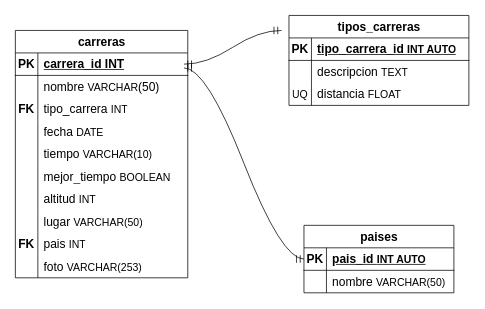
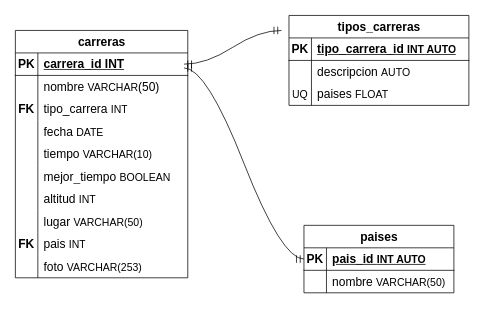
  <mxCell id="0" />
  <mxCell id="1" parent="0" />
  <mxCell id="2" value="carreras" style="shape=table;startSize=30;container=1;collapsible=1;childLayout=tableLayout;fixedRows=1;rowLines=0;fontStyle=1;align=center;resizeLast=1;html=1;fontSize=16;" vertex="1" parent="1"><mxGeometry x="20" y="40" width="230" height="330" as="geometry"><mxRectangle x="260" y="220" width="80" height="30" as="alternateBounds" /></mxGeometry></mxCell>
  <mxCell id="3" value="" style="shape=tableRow;horizontal=0;startSize=0;swimlaneHead=0;swimlaneBody=0;fillColor=none;collapsible=0;dropTarget=0;points=[[0,0.5],[1,0.5]];portConstraint=eastwest;top=0;left=0;right=0;bottom=1;fontSize=16;" vertex="1" parent="2"><mxGeometry y="30" width="230" height="30" as="geometry" /></mxCell>
  <mxCell id="4" value="PK" style="shape=partialRectangle;connectable=0;fillColor=none;top=0;left=0;bottom=0;right=0;fontStyle=1;overflow=hidden;whiteSpace=wrap;html=1;fontSize=16;" vertex="1" parent="3"><mxGeometry width="30" height="30" as="geometry"><mxRectangle width="30" height="30" as="alternateBounds" /></mxGeometry></mxCell>
  <mxCell id="5" value="carrera_id INT" style="shape=partialRectangle;connectable=0;fillColor=none;top=0;left=0;bottom=0;right=0;align=left;spacingLeft=6;fontStyle=5;overflow=hidden;whiteSpace=wrap;html=1;fontSize=16;" vertex="1" parent="3"><mxGeometry x="30" width="200" height="30" as="geometry"><mxRectangle width="200" height="30" as="alternateBounds" /></mxGeometry></mxCell>
  <mxCell id="6" value="" style="shape=tableRow;horizontal=0;startSize=0;swimlaneHead=0;swimlaneBody=0;fillColor=none;collapsible=0;dropTarget=0;points=[[0,0.5],[1,0.5]];portConstraint=eastwest;top=0;left=0;right=0;bottom=0;fontSize=16;" vertex="1" parent="2"><mxGeometry y="60" width="230" height="30" as="geometry" /></mxCell>
  <mxCell id="7" value="" style="shape=partialRectangle;connectable=0;fillColor=none;top=0;left=0;bottom=0;right=0;editable=1;overflow=hidden;whiteSpace=wrap;html=1;fontSize=16;" vertex="1" parent="6"><mxGeometry width="30" height="30" as="geometry"><mxRectangle width="30" height="30" as="alternateBounds" /></mxGeometry></mxCell>
  <mxCell id="8" value="&lt;font style=&quot;font-size: 16px;&quot;&gt;nombre &lt;/font&gt;&lt;font style=&quot;font-size: 14px;&quot;&gt;VARCHAR&lt;/font&gt;&lt;font style=&quot;font-size: 16px;&quot;&gt;(50)&lt;/font&gt;" style="shape=partialRectangle;connectable=0;fillColor=none;top=0;left=0;bottom=0;right=0;align=left;spacingLeft=6;overflow=hidden;whiteSpace=wrap;html=1;fontSize=16;" vertex="1" parent="6"><mxGeometry x="30" width="200" height="30" as="geometry"><mxRectangle width="200" height="30" as="alternateBounds" /></mxGeometry></mxCell>
  <mxCell id="9" value="" style="shape=tableRow;horizontal=0;startSize=0;swimlaneHead=0;swimlaneBody=0;fillColor=none;collapsible=0;dropTarget=0;points=[[0,0.5],[1,0.5]];portConstraint=eastwest;top=0;left=0;right=0;bottom=0;fontSize=16;" vertex="1" parent="2"><mxGeometry y="90" width="230" height="30" as="geometry" /></mxCell>
  <mxCell id="10" value="&lt;b&gt;FK&lt;/b&gt;" style="shape=partialRectangle;connectable=0;fillColor=none;top=0;left=0;bottom=0;right=0;editable=1;overflow=hidden;whiteSpace=wrap;html=1;fontSize=16;" vertex="1" parent="9"><mxGeometry width="30" height="30" as="geometry"><mxRectangle width="30" height="30" as="alternateBounds" /></mxGeometry></mxCell>
  <mxCell id="11" value="tipo_carrera &lt;font style=&quot;font-size: 14px;&quot;&gt;INT&lt;/font&gt;" style="shape=partialRectangle;connectable=0;fillColor=none;top=0;left=0;bottom=0;right=0;align=left;spacingLeft=6;overflow=hidden;whiteSpace=wrap;html=1;fontSize=16;" vertex="1" parent="9"><mxGeometry x="30" width="200" height="30" as="geometry"><mxRectangle width="200" height="30" as="alternateBounds" /></mxGeometry></mxCell>
  <mxCell id="12" value="" style="shape=tableRow;horizontal=0;startSize=0;swimlaneHead=0;swimlaneBody=0;fillColor=none;collapsible=0;dropTarget=0;points=[[0,0.5],[1,0.5]];portConstraint=eastwest;top=0;left=0;right=0;bottom=0;fontSize=16;" vertex="1" parent="2"><mxGeometry y="120" width="230" height="30" as="geometry" /></mxCell>
  <mxCell id="13" value="" style="shape=partialRectangle;connectable=0;fillColor=none;top=0;left=0;bottom=0;right=0;editable=1;overflow=hidden;whiteSpace=wrap;html=1;fontSize=16;" vertex="1" parent="12"><mxGeometry width="30" height="30" as="geometry"><mxRectangle width="30" height="30" as="alternateBounds" /></mxGeometry></mxCell>
  <mxCell id="14" value="fecha &lt;font style=&quot;font-size: 14px;&quot;&gt;DATE&lt;/font&gt;" style="shape=partialRectangle;connectable=0;fillColor=none;top=0;left=0;bottom=0;right=0;align=left;spacingLeft=6;overflow=hidden;whiteSpace=wrap;html=1;fontSize=16;" vertex="1" parent="12"><mxGeometry x="30" width="200" height="30" as="geometry"><mxRectangle width="200" height="30" as="alternateBounds" /></mxGeometry></mxCell>
  <mxCell id="15" value="" style="shape=tableRow;horizontal=0;startSize=0;swimlaneHead=0;swimlaneBody=0;fillColor=none;collapsible=0;dropTarget=0;points=[[0,0.5],[1,0.5]];portConstraint=eastwest;top=0;left=0;right=0;bottom=0;fontSize=16;" vertex="1" parent="2"><mxGeometry y="150" width="230" height="30" as="geometry" /></mxCell>
  <mxCell id="16" value="" style="shape=partialRectangle;connectable=0;fillColor=none;top=0;left=0;bottom=0;right=0;editable=1;overflow=hidden;whiteSpace=wrap;html=1;fontSize=16;" vertex="1" parent="15"><mxGeometry width="30" height="30" as="geometry"><mxRectangle width="30" height="30" as="alternateBounds" /></mxGeometry></mxCell>
  <mxCell id="17" value="tiempo &lt;font style=&quot;font-size: 14px;&quot;&gt;VARCHAR(10)&lt;/font&gt;" style="shape=partialRectangle;connectable=0;fillColor=none;top=0;left=0;bottom=0;right=0;align=left;spacingLeft=6;overflow=hidden;whiteSpace=wrap;html=1;fontSize=16;" vertex="1" parent="15"><mxGeometry x="30" width="200" height="30" as="geometry"><mxRectangle width="200" height="30" as="alternateBounds" /></mxGeometry></mxCell>
  <mxCell id="18" value="" style="shape=tableRow;horizontal=0;startSize=0;swimlaneHead=0;swimlaneBody=0;fillColor=none;collapsible=0;dropTarget=0;points=[[0,0.5],[1,0.5]];portConstraint=eastwest;top=0;left=0;right=0;bottom=0;fontSize=16;" vertex="1" parent="2"><mxGeometry y="180" width="230" height="30" as="geometry" /></mxCell>
  <mxCell id="19" value="" style="shape=partialRectangle;connectable=0;fillColor=none;top=0;left=0;bottom=0;right=0;editable=1;overflow=hidden;whiteSpace=wrap;html=1;fontSize=16;" vertex="1" parent="18"><mxGeometry width="30" height="30" as="geometry"><mxRectangle width="30" height="30" as="alternateBounds" /></mxGeometry></mxCell>
  <mxCell id="20" value="mejor_tiempo &lt;font style=&quot;font-size: 14px;&quot;&gt;BOOLEAN&lt;/font&gt;" style="shape=partialRectangle;connectable=0;fillColor=none;top=0;left=0;bottom=0;right=0;align=left;spacingLeft=6;overflow=hidden;whiteSpace=wrap;html=1;fontSize=16;" vertex="1" parent="18"><mxGeometry x="30" width="200" height="30" as="geometry"><mxRectangle width="200" height="30" as="alternateBounds" /></mxGeometry></mxCell>
  <mxCell id="21" value="" style="shape=tableRow;horizontal=0;startSize=0;swimlaneHead=0;swimlaneBody=0;fillColor=none;collapsible=0;dropTarget=0;points=[[0,0.5],[1,0.5]];portConstraint=eastwest;top=0;left=0;right=0;bottom=0;fontSize=16;" vertex="1" parent="2"><mxGeometry y="210" width="230" height="30" as="geometry" /></mxCell>
  <mxCell id="22" value="" style="shape=partialRectangle;connectable=0;fillColor=none;top=0;left=0;bottom=0;right=0;editable=1;overflow=hidden;whiteSpace=wrap;html=1;fontSize=16;" vertex="1" parent="21"><mxGeometry width="30" height="30" as="geometry"><mxRectangle width="30" height="30" as="alternateBounds" /></mxGeometry></mxCell>
  <mxCell id="23" value="altitud &lt;font style=&quot;font-size: 14px;&quot;&gt;INT&lt;/font&gt;" style="shape=partialRectangle;connectable=0;fillColor=none;top=0;left=0;bottom=0;right=0;align=left;spacingLeft=6;overflow=hidden;whiteSpace=wrap;html=1;fontSize=16;" vertex="1" parent="21"><mxGeometry x="30" width="200" height="30" as="geometry"><mxRectangle width="200" height="30" as="alternateBounds" /></mxGeometry></mxCell>
  <mxCell id="24" value="" style="shape=tableRow;horizontal=0;startSize=0;swimlaneHead=0;swimlaneBody=0;fillColor=none;collapsible=0;dropTarget=0;points=[[0,0.5],[1,0.5]];portConstraint=eastwest;top=0;left=0;right=0;bottom=0;fontSize=16;" vertex="1" parent="2"><mxGeometry y="240" width="230" height="30" as="geometry" /></mxCell>
  <mxCell id="25" value="" style="shape=partialRectangle;connectable=0;fillColor=none;top=0;left=0;bottom=0;right=0;editable=1;overflow=hidden;whiteSpace=wrap;html=1;fontSize=16;" vertex="1" parent="24"><mxGeometry width="30" height="30" as="geometry"><mxRectangle width="30" height="30" as="alternateBounds" /></mxGeometry></mxCell>
  <mxCell id="26" value="lugar &lt;font style=&quot;font-size: 14px;&quot;&gt;VARCHAR(50)&lt;/font&gt;" style="shape=partialRectangle;connectable=0;fillColor=none;top=0;left=0;bottom=0;right=0;align=left;spacingLeft=6;overflow=hidden;whiteSpace=wrap;html=1;fontSize=16;" vertex="1" parent="24"><mxGeometry x="30" width="200" height="30" as="geometry"><mxRectangle width="200" height="30" as="alternateBounds" /></mxGeometry></mxCell>
  <mxCell id="27" value="" style="shape=tableRow;horizontal=0;startSize=0;swimlaneHead=0;swimlaneBody=0;fillColor=none;collapsible=0;dropTarget=0;points=[[0,0.5],[1,0.5]];portConstraint=eastwest;top=0;left=0;right=0;bottom=0;fontSize=16;" vertex="1" parent="2"><mxGeometry y="270" width="230" height="30" as="geometry" /></mxCell>
  <mxCell id="28" value="&lt;b&gt;FK&lt;/b&gt;" style="shape=partialRectangle;connectable=0;fillColor=none;top=0;left=0;bottom=0;right=0;editable=1;overflow=hidden;whiteSpace=wrap;html=1;fontSize=16;" vertex="1" parent="27"><mxGeometry width="30" height="30" as="geometry"><mxRectangle width="30" height="30" as="alternateBounds" /></mxGeometry></mxCell>
  <mxCell id="29" value="pais &lt;font style=&quot;font-size: 14px;&quot;&gt;INT&lt;/font&gt;" style="shape=partialRectangle;connectable=0;fillColor=none;top=0;left=0;bottom=0;right=0;align=left;spacingLeft=6;overflow=hidden;whiteSpace=wrap;html=1;fontSize=16;" vertex="1" parent="27"><mxGeometry x="30" width="200" height="30" as="geometry"><mxRectangle width="200" height="30" as="alternateBounds" /></mxGeometry></mxCell>
  <mxCell id="30" value="" style="shape=tableRow;horizontal=0;startSize=0;swimlaneHead=0;swimlaneBody=0;fillColor=none;collapsible=0;dropTarget=0;points=[[0,0.5],[1,0.5]];portConstraint=eastwest;top=0;left=0;right=0;bottom=0;fontSize=16;" vertex="1" parent="2"><mxGeometry y="300" width="230" height="30" as="geometry" /></mxCell>
  <mxCell id="31" value="" style="shape=partialRectangle;connectable=0;fillColor=none;top=0;left=0;bottom=0;right=0;editable=1;overflow=hidden;whiteSpace=wrap;html=1;fontSize=16;" vertex="1" parent="30"><mxGeometry width="30" height="30" as="geometry"><mxRectangle width="30" height="30" as="alternateBounds" /></mxGeometry></mxCell>
  <mxCell id="32" value="foto &lt;font style=&quot;font-size: 14px;&quot;&gt;VARCHAR(253)&lt;/font&gt;" style="shape=partialRectangle;connectable=0;fillColor=none;top=0;left=0;bottom=0;right=0;align=left;spacingLeft=6;overflow=hidden;whiteSpace=wrap;html=1;fontSize=16;" vertex="1" parent="30"><mxGeometry x="30" width="200" height="30" as="geometry"><mxRectangle width="200" height="30" as="alternateBounds" /></mxGeometry></mxCell>
  <mxCell id="33" value="tipos_carreras" style="shape=table;startSize=30;container=1;collapsible=1;childLayout=tableLayout;fixedRows=1;rowLines=0;fontStyle=1;align=center;resizeLast=1;html=1;fontSize=16;" vertex="1" parent="1"><mxGeometry x="385" y="20" width="240" height="120" as="geometry" /></mxCell>
  <mxCell id="34" value="" style="shape=tableRow;horizontal=0;startSize=0;swimlaneHead=0;swimlaneBody=0;fillColor=none;collapsible=0;dropTarget=0;points=[[0,0.5],[1,0.5]];portConstraint=eastwest;top=0;left=0;right=0;bottom=1;fontSize=16;" vertex="1" parent="33"><mxGeometry y="30" width="240" height="30" as="geometry" /></mxCell>
  <mxCell id="35" value="PK" style="shape=partialRectangle;connectable=0;fillColor=none;top=0;left=0;bottom=0;right=0;fontStyle=1;overflow=hidden;whiteSpace=wrap;html=1;fontSize=16;" vertex="1" parent="34"><mxGeometry width="30" height="30" as="geometry"><mxRectangle width="30" height="30" as="alternateBounds" /></mxGeometry></mxCell>
  <mxCell id="36" value="tipo_carrera_id &lt;font style=&quot;font-size: 14px;&quot;&gt;INT AUTO&lt;/font&gt;" style="shape=partialRectangle;connectable=0;fillColor=none;top=0;left=0;bottom=0;right=0;align=left;spacingLeft=6;fontStyle=5;overflow=hidden;whiteSpace=wrap;html=1;fontSize=16;" vertex="1" parent="34"><mxGeometry x="30" width="210" height="30" as="geometry"><mxRectangle width="210" height="30" as="alternateBounds" /></mxGeometry></mxCell>
  <mxCell id="37" value="" style="shape=tableRow;horizontal=0;startSize=0;swimlaneHead=0;swimlaneBody=0;fillColor=none;collapsible=0;dropTarget=0;points=[[0,0.5],[1,0.5]];portConstraint=eastwest;top=0;left=0;right=0;bottom=0;fontSize=16;" vertex="1" parent="33"><mxGeometry y="60" width="240" height="30" as="geometry" /></mxCell>
  <mxCell id="38" value="" style="shape=partialRectangle;connectable=0;fillColor=none;top=0;left=0;bottom=0;right=0;editable=1;overflow=hidden;whiteSpace=wrap;html=1;fontSize=16;" vertex="1" parent="37"><mxGeometry width="30" height="30" as="geometry"><mxRectangle width="30" height="30" as="alternateBounds" /></mxGeometry></mxCell>
- <mxCell id="39" value="descripcion &lt;font style=&quot;font-size: 14px;&quot;&gt;TEXT&lt;/font&gt;" style="shape=partialRectangle;connectable=0;fillColor=none;top=0;left=0;bottom=0;right=0;align=left;spacingLeft=6;overflow=hidden;whiteSpace=wrap;html=1;fontSize=16;" vertex="1" parent="37"><mxGeometry x="30" width="210" height="30" as="geometry"><mxRectangle width="210" height="30" as="alternateBounds" /></mxGeometry></mxCell>
+ <mxCell id="39" value="descripcion &lt;font style=&quot;font-size: 14px;&quot;&gt;AUTO&lt;/font&gt;" style="shape=partialRectangle;connectable=0;fillColor=none;top=0;left=0;bottom=0;right=0;align=left;spacingLeft=6;overflow=hidden;whiteSpace=wrap;html=1;fontSize=16;" vertex="1" parent="37"><mxGeometry x="30" width="210" height="30" as="geometry"><mxRectangle width="210" height="30" as="alternateBounds" /></mxGeometry></mxCell>
  <mxCell id="40" value="" style="shape=tableRow;horizontal=0;startSize=0;swimlaneHead=0;swimlaneBody=0;fillColor=none;collapsible=0;dropTarget=0;points=[[0,0.5],[1,0.5]];portConstraint=eastwest;top=0;left=0;right=0;bottom=0;fontSize=16;" vertex="1" parent="33"><mxGeometry y="90" width="240" height="30" as="geometry" /></mxCell>
  <mxCell id="41" value="&lt;font style=&quot;font-size: 14px;&quot;&gt;UQ&lt;/font&gt;" style="shape=partialRectangle;connectable=0;fillColor=none;top=0;left=0;bottom=0;right=0;editable=1;overflow=hidden;whiteSpace=wrap;html=1;fontSize=16;" vertex="1" parent="40"><mxGeometry width="30" height="30" as="geometry"><mxRectangle width="30" height="30" as="alternateBounds" /></mxGeometry></mxCell>
- <mxCell id="42" value="distancia &lt;font style=&quot;font-size: 14px;&quot;&gt;FLOAT&lt;/font&gt;" style="shape=partialRectangle;connectable=0;fillColor=none;top=0;left=0;bottom=0;right=0;align=left;spacingLeft=6;overflow=hidden;whiteSpace=wrap;html=1;fontSize=16;" vertex="1" parent="40"><mxGeometry x="30" width="210" height="30" as="geometry"><mxRectangle width="210" height="30" as="alternateBounds" /></mxGeometry></mxCell>
+ <mxCell id="42" value="paises &lt;font style=&quot;font-size: 14px;&quot;&gt;FLOAT&lt;/font&gt;" style="shape=partialRectangle;connectable=0;fillColor=none;top=0;left=0;bottom=0;right=0;align=left;spacingLeft=6;overflow=hidden;whiteSpace=wrap;html=1;fontSize=16;" vertex="1" parent="40"><mxGeometry x="30" width="210" height="30" as="geometry"><mxRectangle width="210" height="30" as="alternateBounds" /></mxGeometry></mxCell>
  <mxCell id="43" value="paises" style="shape=table;startSize=30;container=1;collapsible=1;childLayout=tableLayout;fixedRows=1;rowLines=0;fontStyle=1;align=center;resizeLast=1;html=1;fontSize=16;" vertex="1" parent="1"><mxGeometry x="405" y="300" width="200" height="90" as="geometry" /></mxCell>
  <mxCell id="44" value="" style="shape=tableRow;horizontal=0;startSize=0;swimlaneHead=0;swimlaneBody=0;fillColor=none;collapsible=0;dropTarget=0;points=[[0,0.5],[1,0.5]];portConstraint=eastwest;top=0;left=0;right=0;bottom=1;fontSize=16;" vertex="1" parent="43"><mxGeometry y="30" width="200" height="30" as="geometry" /></mxCell>
  <mxCell id="45" value="PK" style="shape=partialRectangle;connectable=0;fillColor=none;top=0;left=0;bottom=0;right=0;fontStyle=1;overflow=hidden;whiteSpace=wrap;html=1;fontSize=16;" vertex="1" parent="44"><mxGeometry width="30" height="30" as="geometry"><mxRectangle width="30" height="30" as="alternateBounds" /></mxGeometry></mxCell>
  <mxCell id="46" value="pais_id &lt;font style=&quot;font-size: 14px;&quot;&gt;INT AUTO&lt;/font&gt;" style="shape=partialRectangle;connectable=0;fillColor=none;top=0;left=0;bottom=0;right=0;align=left;spacingLeft=6;fontStyle=5;overflow=hidden;whiteSpace=wrap;html=1;fontSize=16;" vertex="1" parent="44"><mxGeometry x="30" width="170" height="30" as="geometry"><mxRectangle width="170" height="30" as="alternateBounds" /></mxGeometry></mxCell>
  <mxCell id="47" value="" style="shape=tableRow;horizontal=0;startSize=0;swimlaneHead=0;swimlaneBody=0;fillColor=none;collapsible=0;dropTarget=0;points=[[0,0.5],[1,0.5]];portConstraint=eastwest;top=0;left=0;right=0;bottom=0;fontSize=16;" vertex="1" parent="43"><mxGeometry y="60" width="200" height="30" as="geometry" /></mxCell>
  <mxCell id="48" value="" style="shape=partialRectangle;connectable=0;fillColor=none;top=0;left=0;bottom=0;right=0;editable=1;overflow=hidden;whiteSpace=wrap;html=1;fontSize=16;" vertex="1" parent="47"><mxGeometry width="30" height="30" as="geometry"><mxRectangle width="30" height="30" as="alternateBounds" /></mxGeometry></mxCell>
  <mxCell id="49" value="nombre &lt;font style=&quot;font-size: 14px;&quot;&gt;VARCHAR(50)&lt;/font&gt;" style="shape=partialRectangle;connectable=0;fillColor=none;top=0;left=0;bottom=0;right=0;align=left;spacingLeft=6;overflow=hidden;whiteSpace=wrap;html=1;fontSize=16;" vertex="1" parent="47"><mxGeometry x="30" width="170" height="30" as="geometry"><mxRectangle width="170" height="30" as="alternateBounds" /></mxGeometry></mxCell>
  <mxCell id="50" value="" style="edgeStyle=entityRelationEdgeStyle;fontSize=12;html=1;endArrow=ERmandOne;startArrow=ERmandOne;rounded=0;startSize=8;endSize=8;curved=1;entryX=0;entryY=0.5;entryDx=0;entryDy=0;exitX=1;exitY=0.5;exitDx=0;exitDy=0;" edge="1" parent="1"><mxGeometry width="100" height="100" relative="1" as="geometry"><mxPoint x="245" y="85" as="sourcePoint" /><mxPoint x="375" y="40" as="targetPoint" /></mxGeometry></mxCell>
  <mxCell id="51" value="" style="edgeStyle=entityRelationEdgeStyle;fontSize=12;html=1;endArrow=ERmandOne;startArrow=ERmandOne;rounded=0;startSize=8;endSize=8;curved=1;entryX=0;entryY=0.5;entryDx=0;entryDy=0;" edge="1" parent="1" target="44"><mxGeometry width="100" height="100" relative="1" as="geometry"><mxPoint x="245" y="90" as="sourcePoint" /><mxPoint x="295" y="200" as="targetPoint" /></mxGeometry></mxCell>
